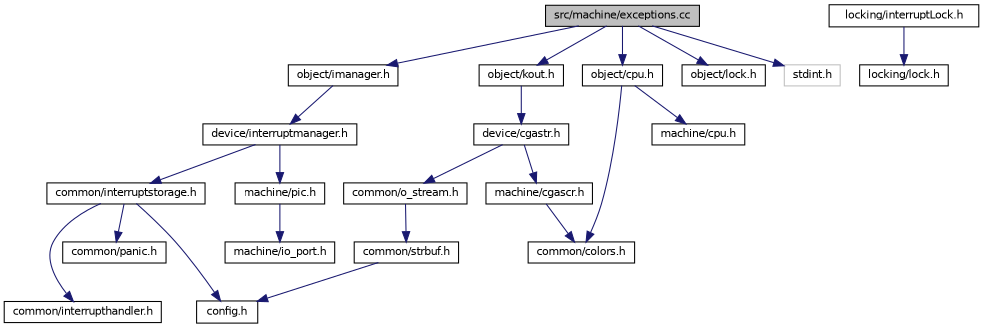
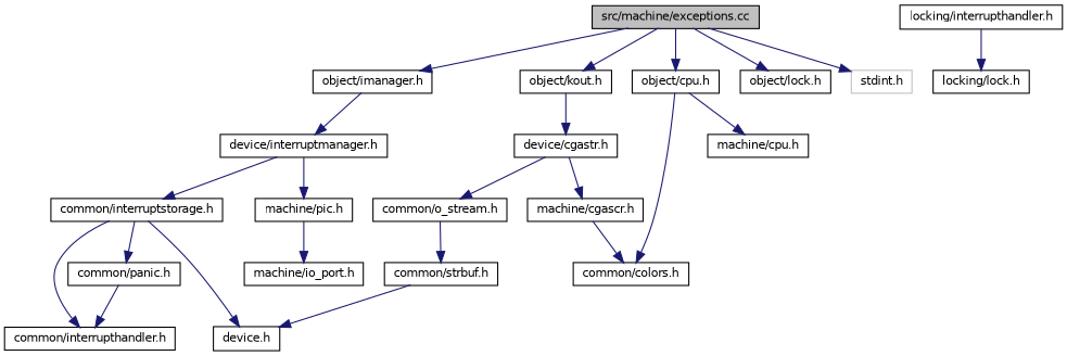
  digraph {
    node [color=black fontname=Helvetica fontsize=10 shape=record]
    edge [color=midnightblue fontname=Helvetica fontsize=10 labelfontname=Helvetica labelfontsize=10 style=solid]
    n1 [fillcolor=grey75 fontcolor=black height=0.2 label="src/machine/exceptions.cc" style=filled width=0.4]
    n2 [height=0.2 label="object/imanager.h" width=0.4]
    n3 [height=0.2 label="object/kout.h" width=0.4]
    n4 [height=0.2 label="object/cpu.h" width=0.4]
    n5 [height=0.2 label="object/lock.h" width=0.4]
    n6 [color=grey75 height=0.2 label="stdint.h" width=0.4]
    n7 [height=0.2 label="device/interruptmanager.h" width=0.4]
    n8 [height=0.2 label="device/cgastr.h" width=0.4]
    n9 [height=0.2 label="common/colors.h" width=0.4]
    n10 [height=0.2 label="machine/cpu.h" width=0.4]
    n11 [height=0.2 label="common/interruptstorage.h" width=0.4]
    n12 [height=0.2 label="machine/pic.h" width=0.4]
    n13 [height=0.2 label="common/interrupthandler.h" width=0.4]
    n14 [height=0.2 label="common/panic.h" width=0.4]
-   n15 [height=0.2 label="config.h" width=0.4]
+   n15 [height=0.2 label="device.h" width=0.4]
    n16 [height=0.2 label="machine/io_port.h" width=0.4]
    n17 [height=0.2 label="common/o_stream.h" width=0.4]
    n18 [height=0.2 label="machine/cgascr.h" width=0.4]
    n19 [height=0.2 label="common/strbuf.h" width=0.4]
-   n20 [height=0.2 label="locking/interruptLock.h" width=0.4]
+   n20 [height=0.2 label="locking/interrupthandler.h" width=0.4]
    n21 [height=0.2 label="locking/lock.h" width=0.4]
    n1 -> n2
    n1 -> n3
    n1 -> n4
    n1 -> n5
    n1 -> n6
    n2 -> n7
    n3 -> n8
    n4 -> n9
    n4 -> n10
    n7 -> n11
    n7 -> n12
    n8 -> n17
    n8 -> n18
    n11 -> n13
    n11 -> n14
    n11 -> n15
    n12 -> n16
+   n14 -> n13
    n17 -> n19
    n18 -> n9
    n19 -> n15
    n20 -> n21
  }
